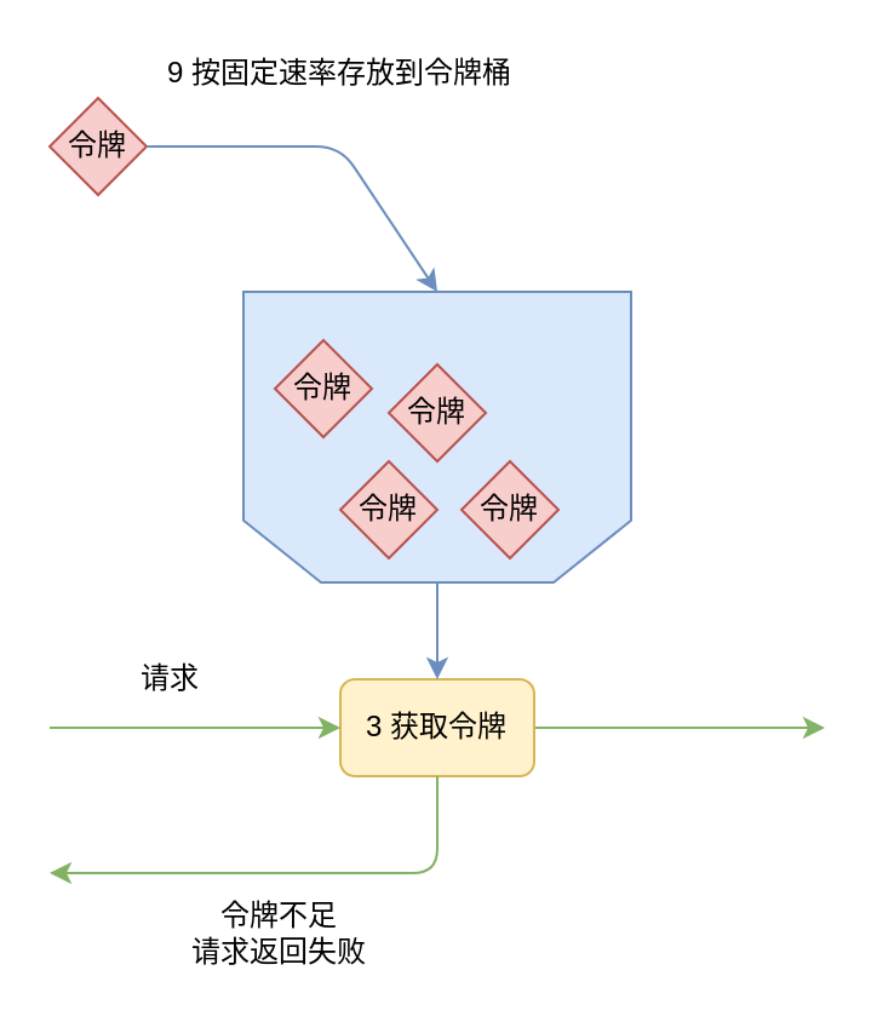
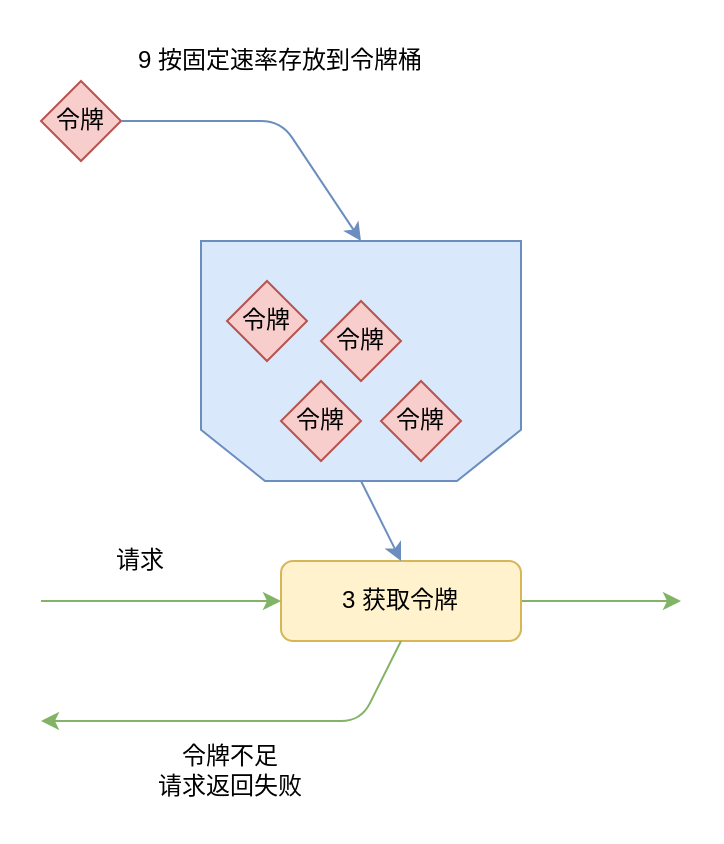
  <mxCell id="0" />
  <mxCell id="1" parent="0" />
  <mxCell id="2" value="" style="shape=loopLimit;whiteSpace=wrap;html=1;rotation=-180;size=32;fillColor=#dae8fc;strokeColor=#6c8ebf;" vertex="1" parent="1"><mxGeometry x="100" y="120" width="160" height="120" as="geometry" /></mxCell>
  <mxCell id="3" value="令牌" style="rhombus;whiteSpace=wrap;html=1;fillColor=#f8cecc;strokeColor=#b85450;" vertex="1" parent="1"><mxGeometry x="20" y="40" width="40" height="40" as="geometry" /></mxCell>
  <mxCell id="4" value="令牌" style="rhombus;whiteSpace=wrap;html=1;fillColor=#f8cecc;strokeColor=#b85450;" vertex="1" parent="1"><mxGeometry x="113" y="140" width="40" height="40" as="geometry" /></mxCell>
  <mxCell id="5" value="令牌" style="rhombus;whiteSpace=wrap;html=1;fillColor=#f8cecc;strokeColor=#b85450;" vertex="1" parent="1"><mxGeometry x="160" y="150" width="40" height="40" as="geometry" /></mxCell>
  <mxCell id="6" value="令牌" style="rhombus;whiteSpace=wrap;html=1;fillColor=#f8cecc;strokeColor=#b85450;" vertex="1" parent="1"><mxGeometry x="140" y="190" width="40" height="40" as="geometry" /></mxCell>
  <mxCell id="7" value="令牌" style="rhombus;whiteSpace=wrap;html=1;fillColor=#f8cecc;strokeColor=#b85450;" vertex="1" parent="1"><mxGeometry x="190" y="190" width="40" height="40" as="geometry" /></mxCell>
  <mxCell id="8" value="" style="endArrow=classic;html=1;exitX=1;exitY=0.5;exitDx=0;exitDy=0;entryX=0.5;entryY=1;entryDx=0;entryDy=0;fillColor=#dae8fc;strokeColor=#6c8ebf;" edge="1" parent="1" source="3" target="2"><mxGeometry width="50" height="50" relative="1" as="geometry"><mxPoint x="140" y="80" as="sourcePoint" /><mxPoint x="190" y="30" as="targetPoint" /><Array as="points"><mxPoint x="140" y="60" /></Array></mxGeometry></mxCell>
  <mxCell id="9" style="edgeStyle=orthogonalEdgeStyle;rounded=0;orthogonalLoop=1;jettySize=auto;html=1;fillColor=#d5e8d4;strokeColor=#82b366;" edge="1" parent="1" source="10"><mxGeometry relative="1" as="geometry"><mxPoint x="340" y="300" as="targetPoint" /></mxGeometry></mxCell>
- <mxCell id="10" value="3 获取令牌" style="rounded=1;whiteSpace=wrap;html=1;fillColor=#fff2cc;strokeColor=#d6b656;" vertex="1" parent="1"><mxGeometry x="140" y="280" width="80" height="40" as="geometry" /></mxCell>
+ <mxCell id="10" value="3 获取令牌" style="rounded=1;whiteSpace=wrap;html=1;fillColor=#fff2cc;strokeColor=#d6b656;" vertex="1" parent="1"><mxGeometry x="140" y="280" width="120" height="40" as="geometry" /></mxCell>
  <mxCell id="11" value="" style="endArrow=classic;html=1;entryX=0;entryY=0.5;entryDx=0;entryDy=0;fillColor=#d5e8d4;strokeColor=#82b366;" edge="1" parent="1" target="10"><mxGeometry width="50" height="50" relative="1" as="geometry"><mxPoint x="20" y="300" as="sourcePoint" /><mxPoint x="110" y="290" as="targetPoint" /></mxGeometry></mxCell>
  <mxCell id="12" value="" style="endArrow=classic;html=1;exitX=0.5;exitY=0;exitDx=0;exitDy=0;entryX=0.5;entryY=0;entryDx=0;entryDy=0;fillColor=#dae8fc;strokeColor=#6c8ebf;" edge="1" parent="1" source="2" target="10"><mxGeometry width="50" height="50" relative="1" as="geometry"><mxPoint x="310" y="280" as="sourcePoint" /><mxPoint x="360" y="230" as="targetPoint" /></mxGeometry></mxCell>
  <mxCell id="13" value="9 按固定速率存放到令牌桶" style="text;html=1;strokeColor=none;fillColor=none;align=center;verticalAlign=middle;whiteSpace=wrap;rounded=0;" vertex="1" parent="1"><mxGeometry x="65" y="20" width="150" height="20" as="geometry" /></mxCell>
  <mxCell id="14" value="请求" style="text;html=1;strokeColor=none;fillColor=none;align=center;verticalAlign=middle;whiteSpace=wrap;rounded=0;" vertex="1" parent="1"><mxGeometry x="50" y="270" width="40" height="20" as="geometry" /></mxCell>
  <mxCell id="15" value="令牌不足&lt;br&gt;请求返回失败" style="text;html=1;strokeColor=none;fillColor=none;align=center;verticalAlign=middle;whiteSpace=wrap;rounded=0;" vertex="1" parent="1"><mxGeometry x="50" y="370" width="130" height="30" as="geometry" /></mxCell>
  <mxCell id="16" value="" style="endArrow=classic;html=1;exitX=0.5;exitY=1;exitDx=0;exitDy=0;fillColor=#d5e8d4;strokeColor=#82b366;" edge="1" parent="1" source="10"><mxGeometry width="50" height="50" relative="1" as="geometry"><mxPoint x="110" y="410" as="sourcePoint" /><mxPoint x="20" y="360" as="targetPoint" /><Array as="points"><mxPoint x="180" y="360" /></Array></mxGeometry></mxCell>
